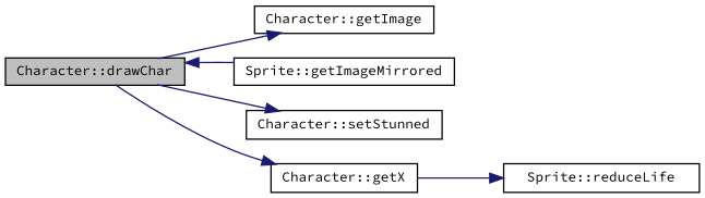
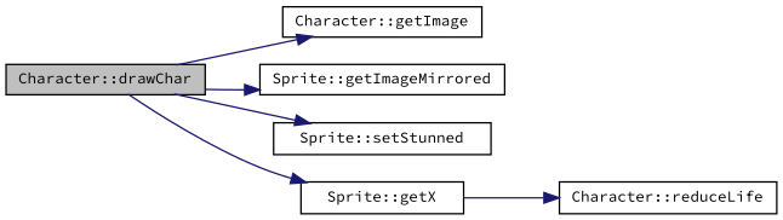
  digraph {
    fontname="Source Code Pro"
    rankdir=LR
    node [color=black fillcolor=white fontname="Source Code Pro" fontsize=10 shape=record style=filled]
    edge [color=midnightblue fontname="Source Code Pro" fontsize=10 labelfontname=Helvetica labelfontsize=10 style=solid]
    n1 [fillcolor=grey75 fontcolor=black height=0.2 label="Character::drawChar" width=0.4]
    n2 [height=0.2 label="Character::getImage" width=0.4]
    n3 [height=0.2 label="Sprite::getImageMirrored" width=0.4]
-   n4 [height=0.2 label="Character::setStunned" width=0.4]
-   n5 [height=0.2 label="Character::getX" width=0.4]
-   n6 [height=0.2 label="Sprite::reduceLife" width=0.4]
+   n4 [height=0.2 label="Sprite::setStunned" width=0.4]
+   n5 [height=0.2 label="Sprite::getX" width=0.4]
+   n6 [height=0.2 label="Character::reduceLife" width=0.4]
    n1 -> n2
-   n3 -> n1
+   n1 -> n3
    n1 -> n4
    n1 -> n5
    n5 -> n6
  }
